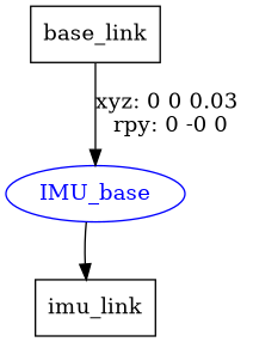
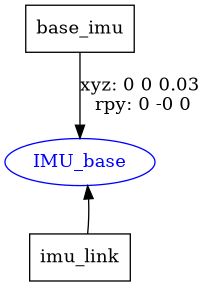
  digraph {
    node [shape=box]
-   n1 [label=base_link]
+   n1 [label=base_imu]
    n2 [color=blue fontcolor=blue label=IMU_base shape=ellipse]
    n3 [label=imu_link]
    n1 -> n2 [label="xyz: 0 0 0.03 \nrpy: 0 -0 0"]
-   n2 -> n3
+   n3 -> n2
  }
